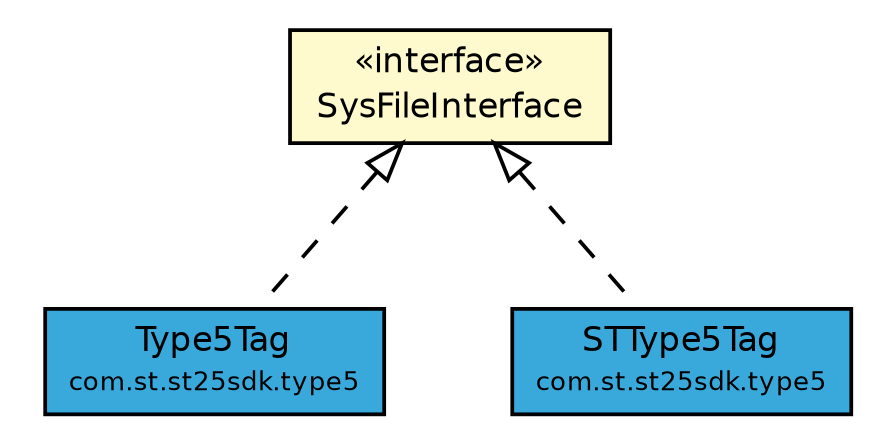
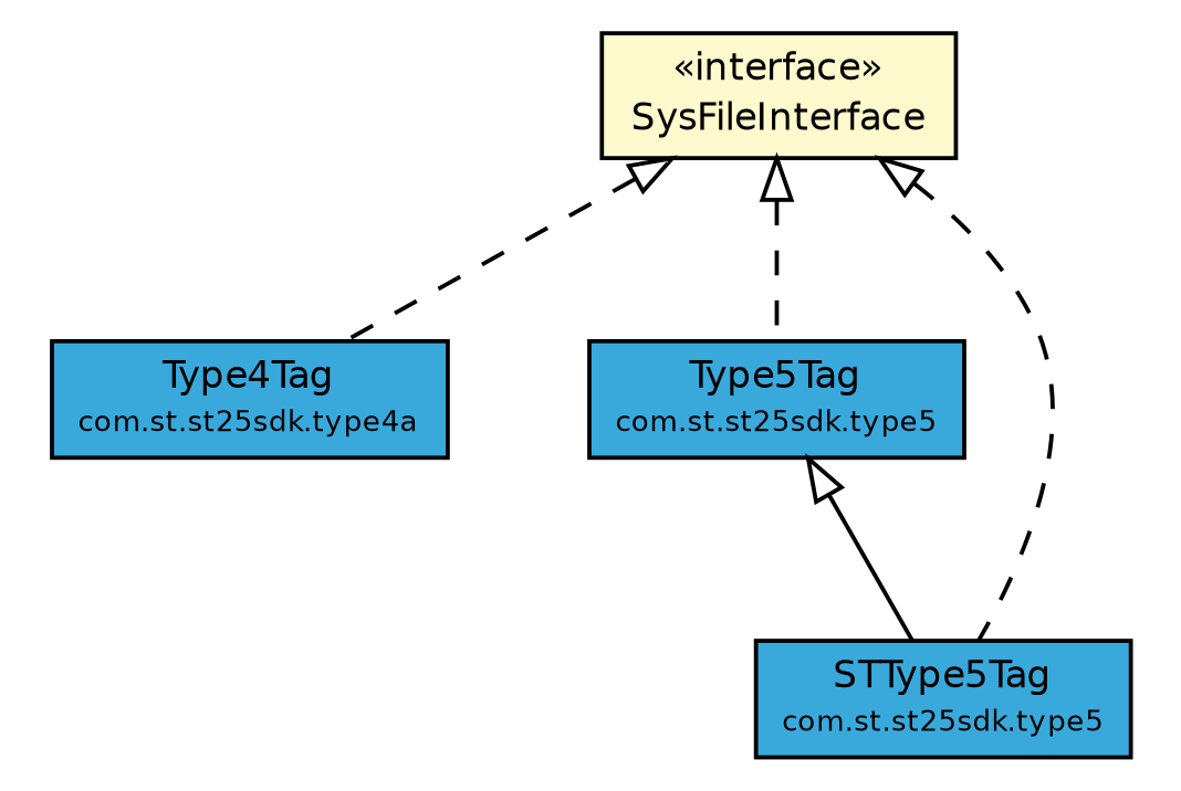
  digraph {
    nodesep=0.25
    ranksep=0.5
    node [fontcolor=black fontname=Helvetica fontsize=9.0 shape=plaintext]
    edge [arrowtail=empty dir=back fontname=Helvetica fontsize=10 headport=p labelfontname=Helvetica labelfontsize=10 style=dashed tailport=p]
    n1 [label=<<table title="com.st.st25sdk.SysFileInterface" border="0" cellborder="1" cellspacing="0" cellpadding="2" port="p" bgcolor="lemonChiffon" href="./SysFileInterface.html"> 		<tr><td><table border="0" cellspacing="0" cellpadding="1"> <tr><td align="center" balign="center"> &#171;interface&#187; </td></tr> <tr><td align="center" balign="center"> SysFileInterface </td></tr> 		</table></td></tr> 		</table>>]
+   n2 [label=<<table title="com.st.st25sdk.type4a.Type4Tag" border="0" cellborder="1" cellspacing="0" cellpadding="2" port="p" bgcolor="#39a9dc" href="./type4a/Type4Tag.html"> 		<tr><td><table border="0" cellspacing="0" cellpadding="1"> <tr><td align="center" balign="center"> Type4Tag </td></tr> <tr><td align="center" balign="center"><font point-size="7.0"> com.st.st25sdk.type4a </font></td></tr> 		</table></td></tr> 		</table>>]
    n3 [label=<<table title="com.st.st25sdk.type5.Type5Tag" border="0" cellborder="1" cellspacing="0" cellpadding="2" port="p" bgcolor="#39a9dc" href="./type5/Type5Tag.html"> 		<tr><td><table border="0" cellspacing="0" cellpadding="1"> <tr><td align="center" balign="center"> Type5Tag </td></tr> <tr><td align="center" balign="center"><font point-size="7.0"> com.st.st25sdk.type5 </font></td></tr> 		</table></td></tr> 		</table>>]
    n4 [label=<<table title="com.st.st25sdk.type5.STType5Tag" border="0" cellborder="1" cellspacing="0" cellpadding="2" port="p" bgcolor="#39a9dc" href="./type5/STType5Tag.html"> 		<tr><td><table border="0" cellspacing="0" cellpadding="1"> <tr><td align="center" balign="center"> STType5Tag </td></tr> <tr><td align="center" balign="center"><font point-size="7.0"> com.st.st25sdk.type5 </font></td></tr> 		</table></td></tr> 		</table>>]
+   n1 -> n2
    n1 -> n3
    n1 -> n4
+   n3 -> n4 [style=""]
  }
